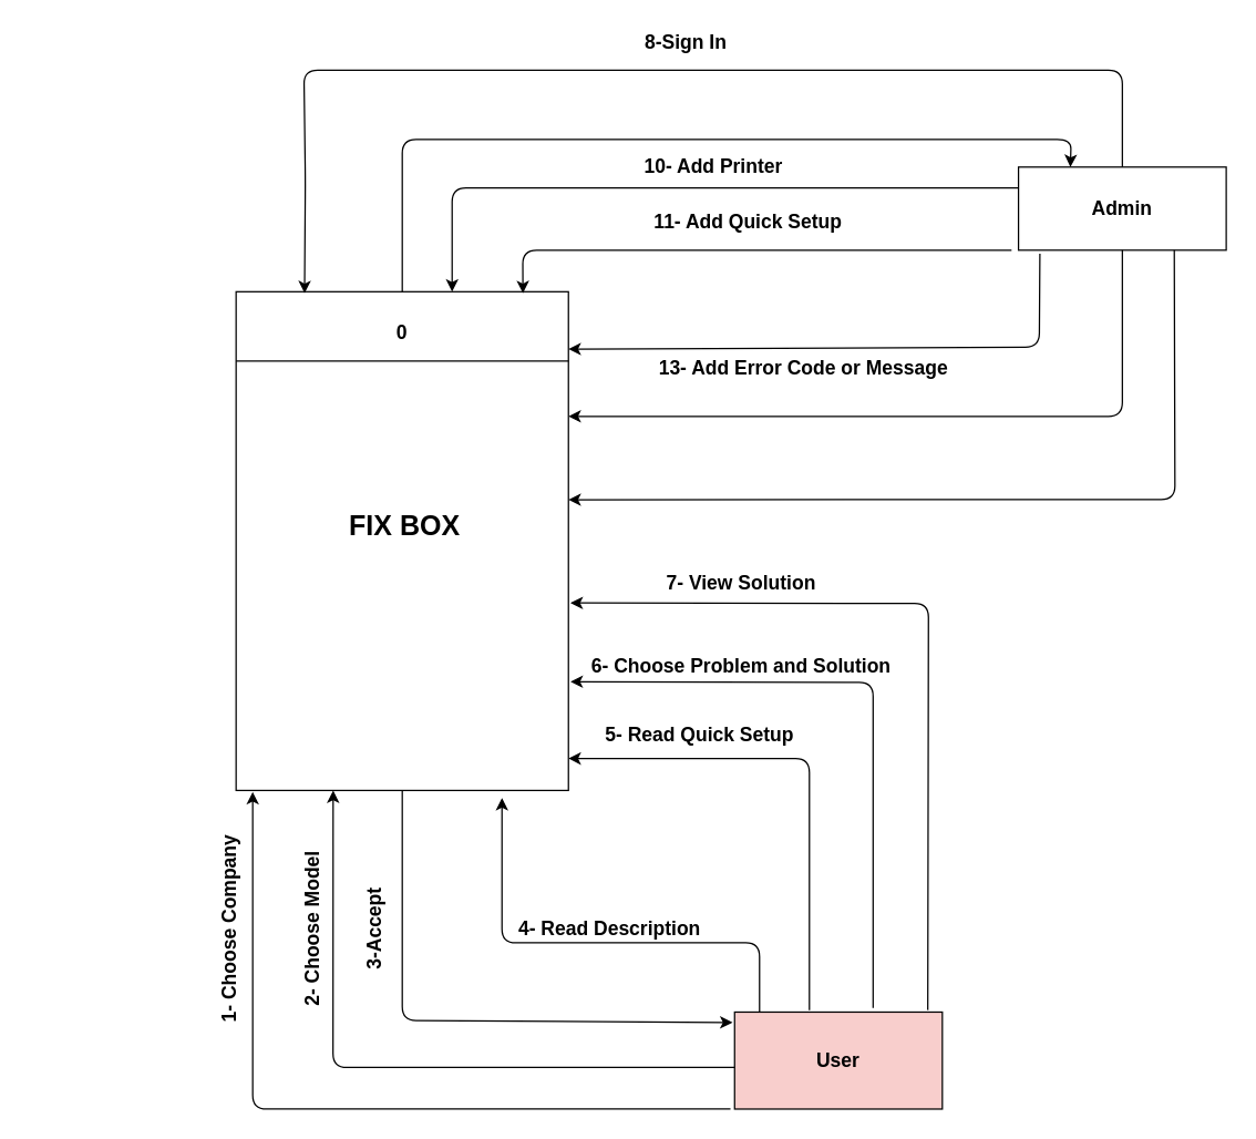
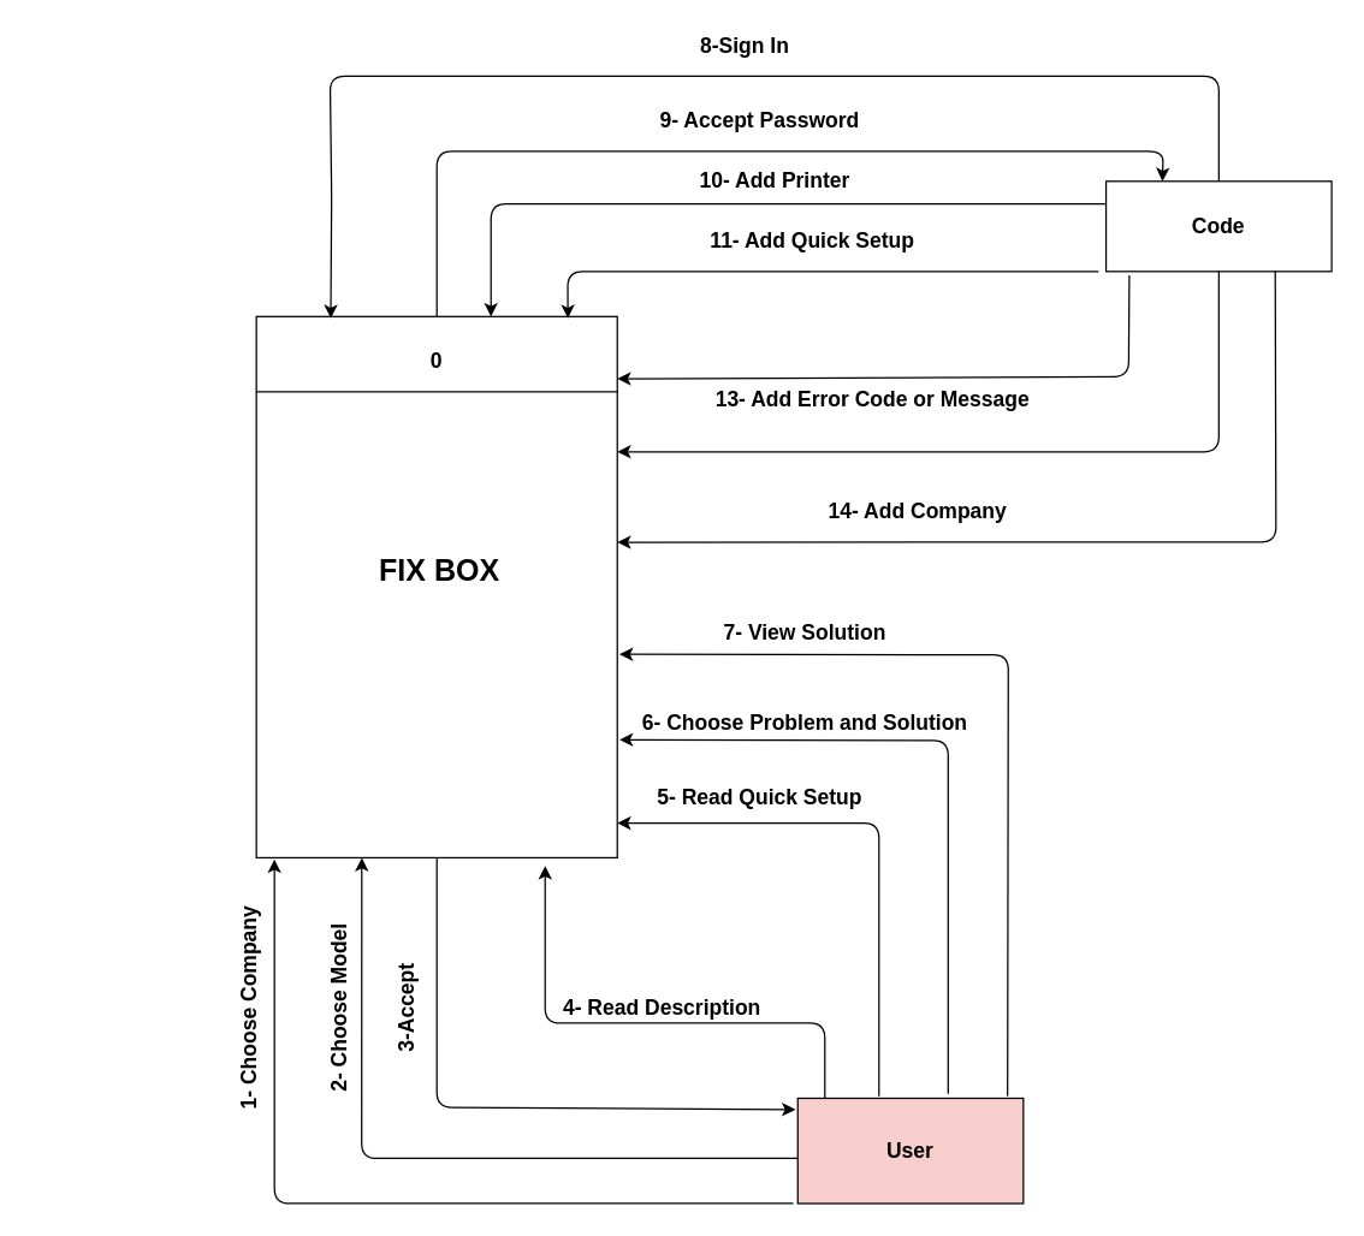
  <mxCell id="0" />
  <mxCell id="1" parent="0" />
  <mxCell id="2" value="" style="rounded=0;whiteSpace=wrap;html=1;" parent="1" vertex="1"><mxGeometry x="170" y="210" width="240" height="360" as="geometry" /></mxCell>
  <mxCell id="3" value="" style="endArrow=none;html=1;" parent="1" edge="1"><mxGeometry width="50" height="50" relative="1" as="geometry"><mxPoint x="170" y="260" as="sourcePoint" /><mxPoint x="410" y="260" as="targetPoint" /></mxGeometry></mxCell>
  <mxCell id="4" value="&lt;b&gt;&lt;font style=&quot;font-size: 14px&quot;&gt;0&lt;/font&gt;&lt;/b&gt;" style="text;html=1;strokeColor=none;fillColor=none;align=center;verticalAlign=middle;whiteSpace=wrap;rounded=0;" parent="1" vertex="1"><mxGeometry x="270" y="230" width="40" height="20" as="geometry" /></mxCell>
  <mxCell id="5" value="&lt;b&gt;&lt;font style=&quot;font-size: 20px&quot;&gt;FIX BOX&lt;/font&gt;&lt;/b&gt;" style="text;html=1;strokeColor=none;fillColor=none;align=center;verticalAlign=middle;whiteSpace=wrap;rounded=0;" parent="1" vertex="1"><mxGeometry x="249" y="368" width="86" height="20" as="geometry" /></mxCell>
- <mxCell id="6" value="&lt;b&gt;&lt;font style=&quot;font-size: 14px&quot;&gt;Admin&lt;/font&gt;&lt;/b&gt;" style="rounded=0;whiteSpace=wrap;html=1;" parent="1" vertex="1"><mxGeometry x="735" y="120" width="150" height="60" as="geometry" /></mxCell>
+ <mxCell id="6" value="&lt;b&gt;&lt;font style=&quot;font-size: 14px&quot;&gt;Code&lt;/font&gt;&lt;/b&gt;" style="rounded=0;whiteSpace=wrap;html=1;" parent="1" vertex="1"><mxGeometry x="735" y="120" width="150" height="60" as="geometry" /></mxCell>
  <mxCell id="7" value="&lt;b&gt;&lt;font style=&quot;font-size: 14px&quot;&gt;User&lt;/font&gt;&lt;/b&gt;" style="rounded=0;whiteSpace=wrap;html=1;fillColor=#f8cecc;" parent="1" vertex="1"><mxGeometry x="530" y="730" width="150" height="70" as="geometry" /></mxCell>
  <mxCell id="8" value="" style="endArrow=classic;html=1;exitX=0;exitY=0.25;exitDx=0;exitDy=0;" parent="1" source="6" edge="1"><mxGeometry width="50" height="50" relative="1" as="geometry"><mxPoint x="630" y="310" as="sourcePoint" /><mxPoint x="326" y="210" as="targetPoint" /><Array as="points"><mxPoint x="326" y="135" /></Array></mxGeometry></mxCell>
  <mxCell id="9" value="" style="endArrow=classic;html=1;entryX=0.863;entryY=0.003;entryDx=0;entryDy=0;entryPerimeter=0;" parent="1" target="2" edge="1"><mxGeometry width="50" height="50" relative="1" as="geometry"><mxPoint x="730" y="180" as="sourcePoint" /><mxPoint x="690" y="270" as="targetPoint" /><Array as="points"><mxPoint x="377" y="180" /></Array></mxGeometry></mxCell>
  <mxCell id="10" value="" style="endArrow=classic;html=1;exitX=0.103;exitY=1.042;exitDx=0;exitDy=0;exitPerimeter=0;entryX=1;entryY=0.115;entryDx=0;entryDy=0;entryPerimeter=0;" parent="1" source="6" target="2" edge="1"><mxGeometry width="50" height="50" relative="1" as="geometry"><mxPoint x="650" y="330" as="sourcePoint" /><mxPoint x="410" y="260" as="targetPoint" /><Array as="points"><mxPoint x="750" y="250" /></Array></mxGeometry></mxCell>
  <mxCell id="11" value="" style="endArrow=classic;html=1;exitX=0.75;exitY=1;exitDx=0;exitDy=0;entryX=1;entryY=0.417;entryDx=0;entryDy=0;entryPerimeter=0;" parent="1" source="6" target="2" edge="1"><mxGeometry width="50" height="50" relative="1" as="geometry"><mxPoint x="660" y="340" as="sourcePoint" /><mxPoint x="710" y="290" as="targetPoint" /><Array as="points"><mxPoint x="848" y="360" /></Array></mxGeometry></mxCell>
  <mxCell id="12" value="" style="endArrow=classic;html=1;exitX=0.5;exitY=1;exitDx=0;exitDy=0;entryX=1;entryY=0.25;entryDx=0;entryDy=0;" parent="1" source="6" target="2" edge="1"><mxGeometry width="50" height="50" relative="1" as="geometry"><mxPoint x="670" y="350" as="sourcePoint" /><mxPoint x="720" y="300" as="targetPoint" /><Array as="points"><mxPoint x="810" y="300" /></Array></mxGeometry></mxCell>
  <mxCell id="13" value="" style="endArrow=classic;html=1;exitX=0.5;exitY=0;exitDx=0;exitDy=0;entryX=0.25;entryY=0;entryDx=0;entryDy=0;" parent="1" source="2" target="6" edge="1"><mxGeometry width="50" height="50" relative="1" as="geometry"><mxPoint x="680" y="360" as="sourcePoint" /><mxPoint x="730" y="310" as="targetPoint" /><Array as="points"><mxPoint x="290" y="100" /><mxPoint x="700" y="100" /><mxPoint x="773" y="100" /></Array></mxGeometry></mxCell>
  <mxCell id="14" value="" style="endArrow=classic;html=1;entryX=0.206;entryY=0.003;entryDx=0;entryDy=0;entryPerimeter=0;exitX=0.5;exitY=0;exitDx=0;exitDy=0;" parent="1" source="6" target="2" edge="1"><mxGeometry width="50" height="50" relative="1" as="geometry"><mxPoint x="810" y="60" as="sourcePoint" /><mxPoint x="740" y="320" as="targetPoint" /><Array as="points"><mxPoint x="810" y="50" /><mxPoint x="700" y="50" /><mxPoint x="219" y="50" /><mxPoint x="220" y="130" /></Array></mxGeometry></mxCell>
  <mxCell id="15" value="" style="endArrow=classic;html=1;exitX=0.5;exitY=1;exitDx=0;exitDy=0;entryX=-0.01;entryY=0.107;entryDx=0;entryDy=0;entryPerimeter=0;" parent="1" source="2" target="7" edge="1"><mxGeometry width="50" height="50" relative="1" as="geometry"><mxPoint x="529" y="736" as="sourcePoint" /><mxPoint x="520" y="736" as="targetPoint" /><Array as="points"><mxPoint x="290" y="736" /></Array></mxGeometry></mxCell>
  <mxCell id="16" value="&lt;b&gt;&lt;font style=&quot;font-size: 14px&quot;&gt;8-Sign In&lt;/font&gt;&lt;/b&gt;" style="text;html=1;strokeColor=none;fillColor=none;align=center;verticalAlign=middle;whiteSpace=wrap;rounded=0;" parent="1" vertex="1"><mxGeometry x="350" y="20" width="290" height="20" as="geometry" /></mxCell>
+ <mxCell id="17" value="&lt;b&gt;&lt;font style=&quot;font-size: 14px&quot;&gt;9- Accept Password&lt;/font&gt;&lt;/b&gt;" style="text;html=1;strokeColor=none;fillColor=none;align=center;verticalAlign=middle;whiteSpace=wrap;rounded=0;" parent="1" vertex="1"><mxGeometry x="360" y="70" width="290" height="20" as="geometry" /></mxCell>
  <mxCell id="18" value="&lt;b&gt;&lt;font style=&quot;font-size: 14px&quot;&gt;10- Add Printer&lt;/font&gt;&lt;/b&gt;" style="text;html=1;strokeColor=none;fillColor=none;align=center;verticalAlign=middle;whiteSpace=wrap;rounded=0;" parent="1" vertex="1"><mxGeometry x="370" y="110" width="290" height="20" as="geometry" /></mxCell>
  <mxCell id="19" value="&lt;b&gt;&lt;font style=&quot;font-size: 14px&quot;&gt;11- Add Quick Setup&lt;/font&gt;&lt;/b&gt;" style="text;html=1;strokeColor=none;fillColor=none;align=center;verticalAlign=middle;whiteSpace=wrap;rounded=0;" parent="1" vertex="1"><mxGeometry x="395" y="150" width="290" height="20" as="geometry" /></mxCell>
  <mxCell id="20" value="&lt;b&gt;&lt;font style=&quot;font-size: 14px&quot;&gt;13- Add Error Code or Message&lt;/font&gt;&lt;/b&gt;" style="text;html=1;strokeColor=none;fillColor=none;align=center;verticalAlign=middle;whiteSpace=wrap;rounded=0;" parent="1" vertex="1"><mxGeometry x="435" y="255" width="290" height="20" as="geometry" /></mxCell>
+ <mxCell id="21" value="&lt;b&gt;&lt;font style=&quot;font-size: 14px&quot;&gt;14- Add Company&lt;/font&gt;&lt;/b&gt;" style="text;html=1;strokeColor=none;fillColor=none;align=center;verticalAlign=middle;whiteSpace=wrap;rounded=0;" parent="1" vertex="1"><mxGeometry x="465" y="330" width="290" height="20" as="geometry" /></mxCell>
  <mxCell id="22" value="" style="endArrow=classic;html=1;exitX=0.12;exitY=0;exitDx=0;exitDy=0;exitPerimeter=0;entryX=0.8;entryY=1.015;entryDx=0;entryDy=0;entryPerimeter=0;" parent="1" source="7" target="2" edge="1"><mxGeometry width="50" height="50" relative="1" as="geometry"><mxPoint x="730" y="560" as="sourcePoint" /><mxPoint x="780" y="510" as="targetPoint" /><Array as="points"><mxPoint x="548" y="680" /><mxPoint x="362" y="680" /></Array></mxGeometry></mxCell>
  <mxCell id="23" value="" style="endArrow=classic;html=1;exitX=0.36;exitY=-0.021;exitDx=0;exitDy=0;exitPerimeter=0;entryX=1;entryY=0.936;entryDx=0;entryDy=0;entryPerimeter=0;" parent="1" source="7" target="2" edge="1"><mxGeometry width="50" height="50" relative="1" as="geometry"><mxPoint x="740" y="570" as="sourcePoint" /><mxPoint x="584" y="460" as="targetPoint" /><Array as="points"><mxPoint x="584" y="547" /></Array></mxGeometry></mxCell>
  <mxCell id="24" value="" style="endArrow=classic;html=1;entryX=1.006;entryY=0.782;entryDx=0;entryDy=0;entryPerimeter=0;" parent="1" target="2" edge="1"><mxGeometry width="50" height="50" relative="1" as="geometry"><mxPoint x="630" y="727" as="sourcePoint" /><mxPoint x="800" y="530" as="targetPoint" /><Array as="points"><mxPoint x="630" y="492" /></Array></mxGeometry></mxCell>
  <mxCell id="25" value="" style="endArrow=classic;html=1;exitX=0.93;exitY=-0.021;exitDx=0;exitDy=0;exitPerimeter=0;entryX=1.006;entryY=0.624;entryDx=0;entryDy=0;entryPerimeter=0;" parent="1" source="7" target="2" edge="1"><mxGeometry width="50" height="50" relative="1" as="geometry"><mxPoint x="760" y="590" as="sourcePoint" /><mxPoint x="810" y="540" as="targetPoint" /><Array as="points"><mxPoint x="670" y="435" /></Array></mxGeometry></mxCell>
  <mxCell id="26" value="" style="endArrow=classic;html=1;exitX=0;exitY=0.571;exitDx=0;exitDy=0;entryX=0.292;entryY=1;entryDx=0;entryDy=0;entryPerimeter=0;exitPerimeter=0;" parent="1" source="7" target="2" edge="1"><mxGeometry width="50" height="50" relative="1" as="geometry"><mxPoint x="770" y="600" as="sourcePoint" /><mxPoint x="220" y="573" as="targetPoint" /><Array as="points"><mxPoint x="240" y="770" /></Array></mxGeometry></mxCell>
  <mxCell id="27" value="" style="endArrow=classic;html=1;entryX=0.05;entryY=1.003;entryDx=0;entryDy=0;entryPerimeter=0;" parent="1" target="2" edge="1"><mxGeometry width="50" height="50" relative="1" as="geometry"><mxPoint x="527" y="800" as="sourcePoint" /><mxPoint x="180" y="570" as="targetPoint" /><Array as="points"><mxPoint x="182" y="800" /></Array></mxGeometry></mxCell>
  <mxCell id="28" value="&lt;b&gt;&lt;font style=&quot;font-size: 14px&quot;&gt;1- Choose Company&lt;br&gt;&lt;/font&gt;&lt;/b&gt;" style="text;html=1;strokeColor=none;fillColor=none;align=center;verticalAlign=middle;whiteSpace=wrap;rounded=0;rotation=-90;" parent="1" vertex="1"><mxGeometry x="20" y="660" width="290" height="20" as="geometry" /></mxCell>
  <mxCell id="29" value="&lt;b&gt;&lt;font style=&quot;font-size: 14px&quot;&gt;2- Choose Model&lt;br&gt;&lt;/font&gt;&lt;/b&gt;" style="text;html=1;strokeColor=none;fillColor=none;align=center;verticalAlign=middle;whiteSpace=wrap;rounded=0;rotation=-90;" parent="1" vertex="1"><mxGeometry x="80" y="660" width="290" height="20" as="geometry" /></mxCell>
  <mxCell id="30" value="&lt;b&gt;&lt;font style=&quot;font-size: 14px&quot;&gt;3-Accept&lt;br&gt;&lt;/font&gt;&lt;/b&gt;" style="text;html=1;strokeColor=none;fillColor=none;align=center;verticalAlign=middle;whiteSpace=wrap;rounded=0;rotation=-90;" parent="1" vertex="1"><mxGeometry x="125" y="660" width="290" height="20" as="geometry" /></mxCell>
  <mxCell id="31" value="&lt;b&gt;&lt;font style=&quot;font-size: 14px&quot;&gt;4- Read Description&lt;br&gt;&lt;/font&gt;&lt;/b&gt;" style="text;html=1;strokeColor=none;fillColor=none;align=center;verticalAlign=middle;whiteSpace=wrap;rounded=0;rotation=0;" parent="1" vertex="1"><mxGeometry x="295" y="660" width="290" height="20" as="geometry" /></mxCell>
  <mxCell id="32" value="&lt;b&gt;&lt;font style=&quot;font-size: 14px&quot;&gt;5- Read Quick Setup&lt;br&gt;&lt;/font&gt;&lt;/b&gt;" style="text;html=1;strokeColor=none;fillColor=none;align=center;verticalAlign=middle;whiteSpace=wrap;rounded=0;rotation=0;" parent="1" vertex="1"><mxGeometry x="360" y="520" width="290" height="20" as="geometry" /></mxCell>
  <mxCell id="33" value="&lt;b&gt;&lt;font style=&quot;font-size: 14px&quot;&gt;6- Choose Problem and Solution&lt;br&gt;&lt;/font&gt;&lt;/b&gt;" style="text;html=1;strokeColor=none;fillColor=none;align=center;verticalAlign=middle;whiteSpace=wrap;rounded=0;rotation=0;" parent="1" vertex="1"><mxGeometry x="390" y="470" width="290" height="20" as="geometry" /></mxCell>
  <mxCell id="34" value="&lt;b&gt;&lt;font style=&quot;font-size: 14px&quot;&gt;7- View Solution&lt;br&gt;&lt;/font&gt;&lt;/b&gt;" style="text;html=1;strokeColor=none;fillColor=none;align=center;verticalAlign=middle;whiteSpace=wrap;rounded=0;rotation=0;" parent="1" vertex="1"><mxGeometry x="390" y="410" width="290" height="20" as="geometry" /></mxCell>
